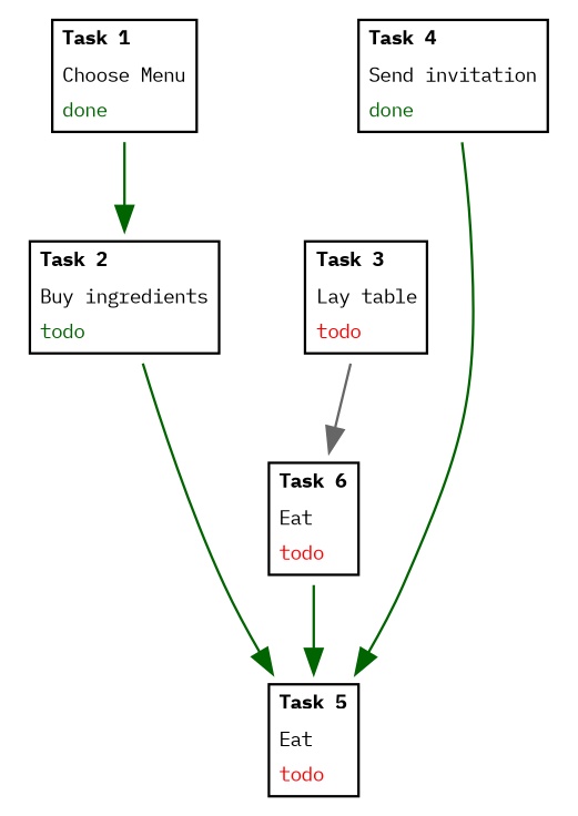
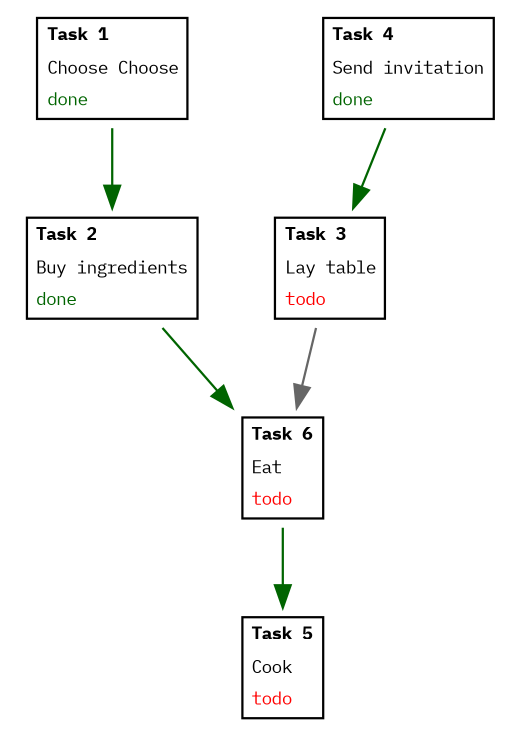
  digraph {
    fontname="IBM Plex Mono"
    node [fontname="IBM Plex Mono" fontsize=8 shape=plaintext]
    edge [color=darkgreen fontname="IBM Plex Mono"]
-   n1 [label=<    <table border="1" cellborder="0" cellspacing="1">      <tr><td align="left"><b>Task 1</b></td></tr>      <tr><td align="left">Choose Menu</td></tr>      <tr><td align="left"><font color="darkgreen">done</font></td></tr>    </table>>]
-   n2 [label=<    <table border="1" cellborder="0" cellspacing="1">      <tr><td align="left"><b>Task 2</b></td></tr>      <tr><td align="left">Buy ingredients</td></tr>      <tr><td align="left"><font color="darkgreen">todo</font></td></tr>    </table>>]
-   n3 [label=<    <table border="1" cellborder="0" cellspacing="1">      <tr><td align="left"><b>Task 5</b></td></tr>      <tr><td align="left">Eat</td></tr>      <tr><td align="left"><font color="red">todo</font></td></tr>    </table>>]
+   n1 [label=<    <table border="1" cellborder="0" cellspacing="1">      <tr><td align="left"><b>Task 1</b></td></tr>      <tr><td align="left">Choose Choose</td></tr>      <tr><td align="left"><font color="darkgreen">done</font></td></tr>    </table>>]
+   n2 [label=<    <table border="1" cellborder="0" cellspacing="1">      <tr><td align="left"><b>Task 2</b></td></tr>      <tr><td align="left">Buy ingredients</td></tr>      <tr><td align="left"><font color="darkgreen">done</font></td></tr>    </table>>]
+   n3 [label=<    <table border="1" cellborder="0" cellspacing="1">      <tr><td align="left"><b>Task 5</b></td></tr>      <tr><td align="left">Cook</td></tr>      <tr><td align="left"><font color="red">todo</font></td></tr>    </table>>]
    n4 [label=<    <table border="1" cellborder="0" cellspacing="1">      <tr><td align="left"><b>Task 4</b></td></tr>      <tr><td align="left">Send invitation</td></tr>      <tr><td align="left"><font color="darkgreen">done</font></td></tr>    </table>>]
    n5 [label=<    <table border="1" cellborder="0" cellspacing="1">      <tr><td align="left"><b>Task 6</b></td></tr>      <tr><td align="left">Eat</td></tr>      <tr><td align="left"><font color="red">todo</font></td></tr>    </table>>]
    n6 [label=<    <table border="1" cellborder="0" cellspacing="1">      <tr><td align="left"><b>Task 3</b></td></tr>      <tr><td align="left">Lay table</td></tr>      <tr><td align="left"><font color="red">todo</font></td></tr>    </table>>]
    n1 -> n2
-   n2 -> n3
-   n4 -> n3
+   n2 -> n5
+   n4 -> n6
    n5 -> n3
    n6 -> n5 [color=gray40]
  }
